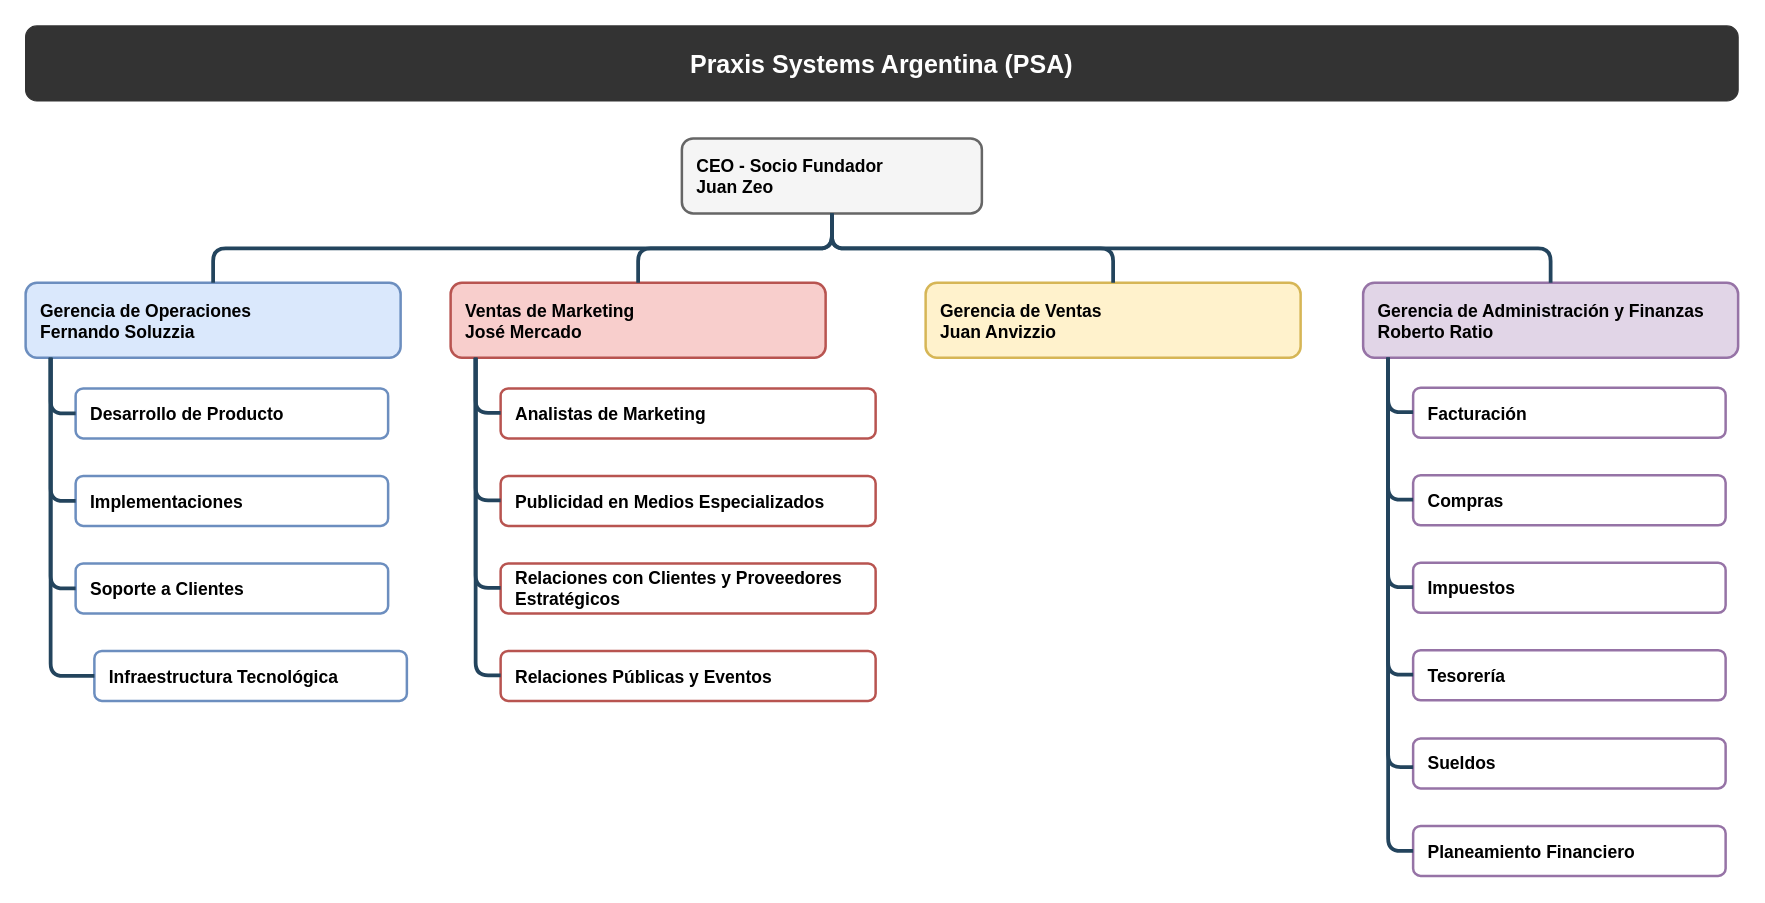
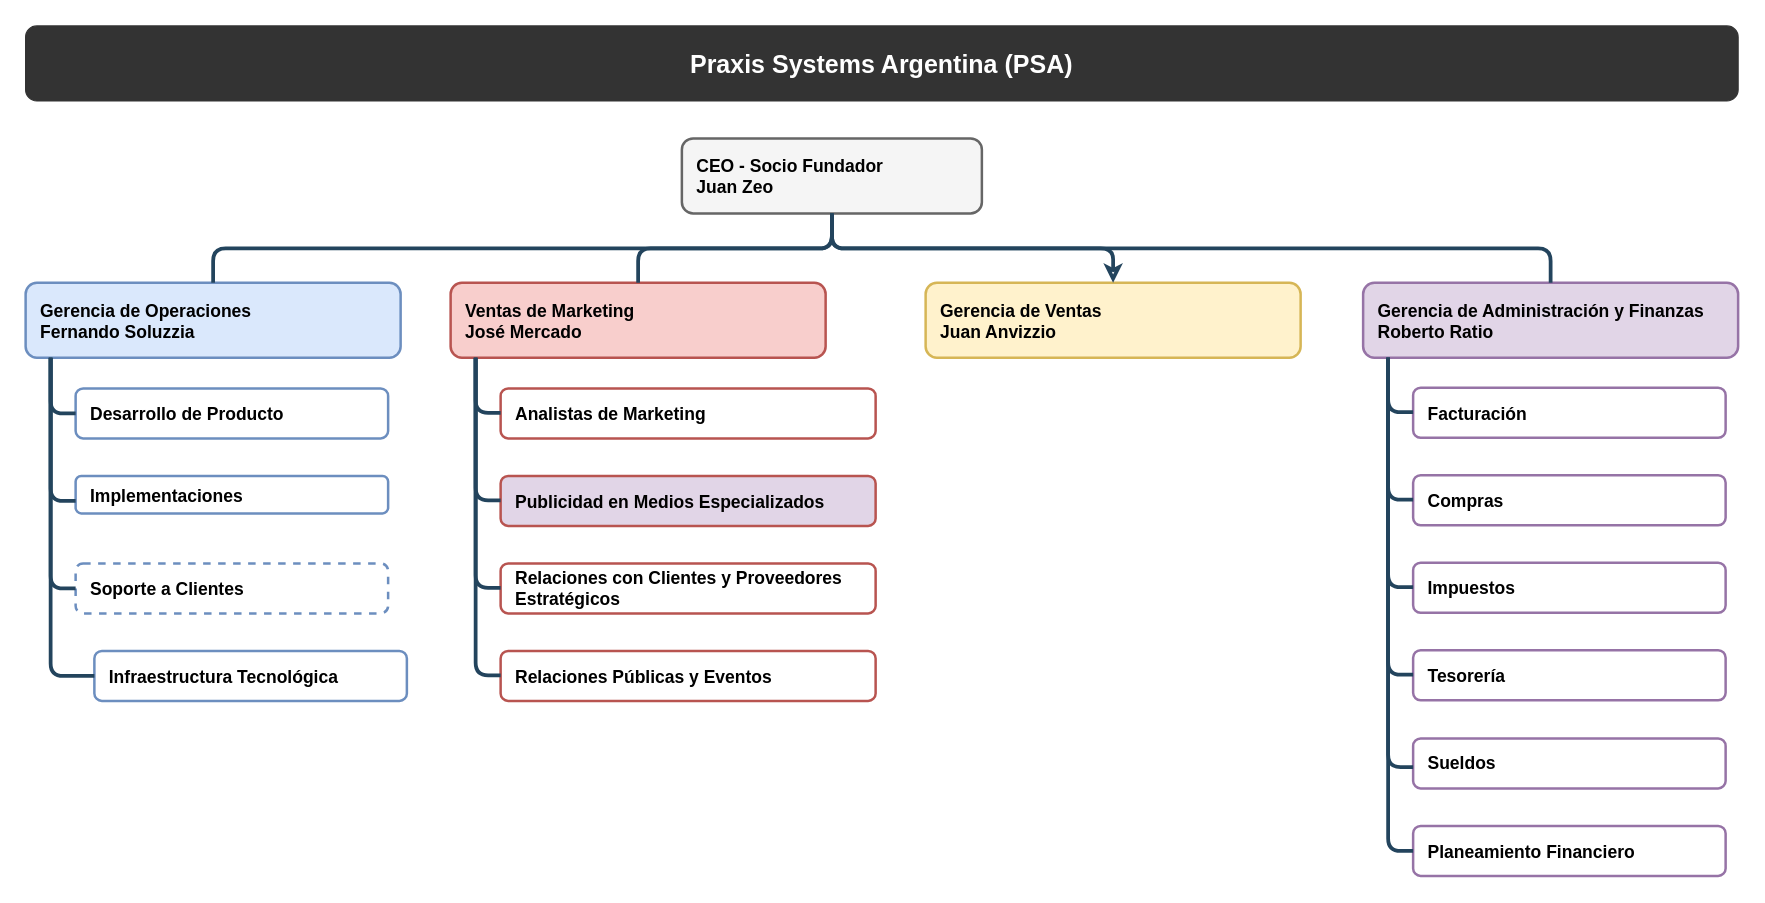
  <mxCell id="0" />
  <mxCell id="1" parent="0" />
  <mxCell id="2" value="CEO - Socio Fundador&#10;Juan Zeo" style="rounded=1;shadow=0;fontStyle=1;fontSize=14;align=left;spacingLeft=10;fillColor=#f5f5f5;fontColor=#000000;strokeColor=#666666;strokeWidth=2;" vertex="1" parent="1"><mxGeometry x="545" y="110" width="240" height="60" as="geometry" /></mxCell>
  <mxCell id="3" value="Gerencia de Ventas&#10;Juan Anvizzio" style="rounded=1;fillColor=#fff2cc;strokeColor=#d6b656;shadow=0;fontStyle=1;fontSize=14;strokeWidth=2;spacingLeft=10;align=left;" vertex="1" parent="1"><mxGeometry x="740" y="225.5" width="300" height="60" as="geometry" /></mxCell>
  <mxCell id="4" value="Gerencia de Operaciones&#10;Fernando Soluzzia" style="rounded=1;fillColor=#dae8fc;strokeColor=#6c8ebf;shadow=0;strokeWidth=2;align=left;spacingLeft=10;fontSize=14;fontStyle=1" vertex="1" parent="1"><mxGeometry x="20" y="225.5" width="300" height="60" as="geometry" /></mxCell>
  <mxCell id="5" value="Ventas de Marketing&#10;José Mercado" style="rounded=1;fillColor=#f8cecc;strokeColor=#b85450;shadow=0;fontStyle=1;fontSize=14;strokeWidth=2;spacingLeft=10;align=left;" vertex="1" parent="1"><mxGeometry x="360" y="225.5" width="300" height="60" as="geometry" /></mxCell>
  <mxCell id="6" value="Gerencia de Administración y Finanzas&#10;Roberto Ratio" style="rounded=1;fillColor=#e1d5e7;strokeColor=#9673a6;shadow=0;fontStyle=1;fontSize=14;strokeWidth=2;spacingLeft=10;align=left;" vertex="1" parent="1"><mxGeometry x="1090" y="225.5" width="300" height="60" as="geometry" /></mxCell>
- <mxCell id="7" value="" style="edgeStyle=elbowEdgeStyle;elbow=vertical;strokeWidth=3;endArrow=none;endFill=0;fontStyle=1;strokeColor=#23445D;" edge="1" parent="1" source="2" target="3"><mxGeometry x="22" y="165.5" width="100" height="100" as="geometry"><mxPoint x="-78" y="145.5" as="sourcePoint" /><mxPoint x="22" y="45.5" as="targetPoint" /></mxGeometry></mxCell>
+ <mxCell id="7" value="" style="edgeStyle=elbowEdgeStyle;elbow=vertical;strokeWidth=3;endArrow=classic;endFill=0;fontStyle=1;strokeColor=#23445D;" edge="1" parent="1" source="2" target="3"><mxGeometry x="22" y="165.5" width="100" height="100" as="geometry"><mxPoint x="-78" y="145.5" as="sourcePoint" /><mxPoint x="22" y="45.5" as="targetPoint" /></mxGeometry></mxCell>
  <mxCell id="8" value="" style="edgeStyle=elbowEdgeStyle;elbow=vertical;strokeWidth=3;endArrow=none;endFill=0;fontStyle=1;strokeColor=#23445D;" edge="1" parent="1" source="2" target="5"><mxGeometry x="22" y="165.5" width="100" height="100" as="geometry"><mxPoint x="682" y="161" as="sourcePoint" /><mxPoint x="710" y="236" as="targetPoint" /></mxGeometry></mxCell>
  <mxCell id="9" value="" style="edgeStyle=elbowEdgeStyle;elbow=vertical;strokeWidth=3;endArrow=none;endFill=0;fontStyle=1;strokeColor=#23445D;" edge="1" parent="1" source="2" target="6"><mxGeometry x="22" y="165.5" width="100" height="100" as="geometry"><mxPoint x="682" y="161" as="sourcePoint" /><mxPoint x="480" y="236" as="targetPoint" /></mxGeometry></mxCell>
  <mxCell id="10" value="" style="edgeStyle=elbowEdgeStyle;elbow=vertical;strokeWidth=3;endArrow=none;endFill=0;fontStyle=1;strokeColor=#23445D;" edge="1" parent="1" source="2" target="4"><mxGeometry x="22" y="165.5" width="100" height="100" as="geometry"><mxPoint x="692" y="171" as="sourcePoint" /><mxPoint x="490" y="246" as="targetPoint" /></mxGeometry></mxCell>
  <mxCell id="11" value="Desarrollo de Producto" style="rounded=1;fillColor=#FFFFFF;strokeColor=#6c8ebf;shadow=0;strokeWidth=2;align=left;spacingLeft=10;fontSize=14;fontStyle=1" vertex="1" parent="1"><mxGeometry x="60" y="310" width="250" height="40" as="geometry" /></mxCell>
  <mxCell id="12" value="" style="edgeStyle=elbowEdgeStyle;elbow=vertical;strokeWidth=3;endArrow=none;endFill=0;fontStyle=1;strokeColor=#23445D;" edge="1" parent="1" source="4" target="11"><mxGeometry x="22" y="165.5" width="100" height="100" as="geometry"><mxPoint x="621" y="390" as="sourcePoint" /><mxPoint x="190" y="465" as="targetPoint" /><Array as="points"><mxPoint x="40" y="330" /></Array></mxGeometry></mxCell>
- <mxCell id="13" value="Implementaciones" style="rounded=1;fillColor=#FFFFFF;strokeColor=#6c8ebf;shadow=0;strokeWidth=2;align=left;spacingLeft=10;fontSize=14;fontStyle=1" vertex="1" parent="1"><mxGeometry x="60" y="380" width="250" height="40" as="geometry" /></mxCell>
- <mxCell id="14" value="Soporte a Clientes" style="rounded=1;fillColor=#FFFFFF;strokeColor=#6c8ebf;shadow=0;strokeWidth=2;align=left;spacingLeft=10;fontSize=14;fontStyle=1" vertex="1" parent="1"><mxGeometry x="60" y="450" width="250" height="40" as="geometry" /></mxCell>
+ <mxCell id="13" value="Implementaciones" style="rounded=1;fillColor=#FFFFFF;strokeColor=#6c8ebf;shadow=0;strokeWidth=2;align=left;spacingLeft=10;fontSize=14;fontStyle=1" vertex="1" parent="1"><mxGeometry x="60" y="380" width="250" height="30" as="geometry" /></mxCell>
+ <mxCell id="14" value="Soporte a Clientes" style="rounded=1;fillColor=#FFFFFF;strokeColor=#6c8ebf;shadow=0;strokeWidth=2;align=left;spacingLeft=10;fontSize=14;fontStyle=1;dashed=1;" vertex="1" parent="1"><mxGeometry x="60" y="450" width="250" height="40" as="geometry" /></mxCell>
  <mxCell id="15" value="" style="edgeStyle=elbowEdgeStyle;elbow=vertical;strokeWidth=3;endArrow=none;endFill=0;fontStyle=1;strokeColor=#23445D;" edge="1" parent="1" source="4" target="13"><mxGeometry x="22" y="165.5" width="100" height="100" as="geometry"><mxPoint x="155" y="296" as="sourcePoint" /><mxPoint x="205" y="360" as="targetPoint" /><Array as="points"><mxPoint x="40" y="400" /></Array></mxGeometry></mxCell>
  <mxCell id="16" value="" style="edgeStyle=elbowEdgeStyle;elbow=vertical;strokeWidth=3;endArrow=none;endFill=0;fontStyle=1;strokeColor=#23445D;" edge="1" parent="1" source="4" target="14"><mxGeometry x="22" y="165.5" width="100" height="100" as="geometry"><mxPoint x="155" y="296" as="sourcePoint" /><mxPoint x="205" y="430" as="targetPoint" /><Array as="points"><mxPoint x="40" y="470" /></Array></mxGeometry></mxCell>
  <mxCell id="17" value="Infraestructura Tecnológica" style="rounded=1;fillColor=#FFFFFF;strokeColor=#6c8ebf;shadow=0;strokeWidth=2;align=left;spacingLeft=10;fontSize=14;fontStyle=1" vertex="1" parent="1"><mxGeometry x="75" y="520" width="250" height="40" as="geometry" /></mxCell>
  <mxCell id="18" value="" style="edgeStyle=elbowEdgeStyle;elbow=vertical;strokeWidth=3;endArrow=none;endFill=0;fontStyle=1;strokeColor=#23445D;" edge="1" parent="1" source="4" target="17"><mxGeometry x="22" y="165.5" width="100" height="100" as="geometry"><mxPoint x="50" y="296" as="sourcePoint" /><mxPoint x="70" y="480" as="targetPoint" /><Array as="points"><mxPoint x="40" y="540" /></Array></mxGeometry></mxCell>
  <mxCell id="19" value="Analistas de Marketing" style="rounded=1;fillColor=#FFFFFF;strokeColor=#b85450;shadow=0;strokeWidth=2;align=left;spacingLeft=10;fontSize=14;fontStyle=1" vertex="1" parent="1"><mxGeometry x="400" y="310" width="300" height="40" as="geometry" /></mxCell>
- <mxCell id="20" value="Publicidad en Medios Especializados" style="rounded=1;fillColor=#FFFFFF;strokeColor=#b85450;shadow=0;strokeWidth=2;align=left;spacingLeft=10;fontSize=14;fontStyle=1" vertex="1" parent="1"><mxGeometry x="400" y="380" width="300" height="40" as="geometry" /></mxCell>
+ <mxCell id="20" value="Publicidad en Medios Especializados" style="rounded=1;fillColor=#e1d5e7;strokeColor=#b85450;shadow=0;strokeWidth=2;align=left;spacingLeft=10;fontSize=14;fontStyle=1;" vertex="1" parent="1"><mxGeometry x="400" y="380" width="300" height="40" as="geometry" /></mxCell>
  <mxCell id="21" value="Relaciones con Clientes y Proveedores Estratégicos" style="rounded=1;fillColor=#FFFFFF;strokeColor=#b85450;shadow=0;strokeWidth=2;align=left;spacingLeft=10;fontSize=14;fontStyle=1;whiteSpace=wrap;" vertex="1" parent="1"><mxGeometry x="400" y="450" width="300" height="40" as="geometry" /></mxCell>
  <mxCell id="22" value="Relaciones Públicas y Eventos" style="rounded=1;fillColor=#FFFFFF;strokeColor=#b85450;shadow=0;strokeWidth=2;align=left;spacingLeft=10;fontSize=14;fontStyle=1" vertex="1" parent="1"><mxGeometry x="400" y="520" width="300" height="40" as="geometry" /></mxCell>
  <mxCell id="23" value="" style="edgeStyle=elbowEdgeStyle;elbow=vertical;strokeWidth=3;endArrow=none;endFill=0;fontStyle=1;strokeColor=#23445D;" edge="1" parent="1" source="5"><mxGeometry x="22" y="165.5" width="100" height="100" as="geometry"><mxPoint x="380" y="285.5" as="sourcePoint" /><mxPoint x="400" y="330" as="targetPoint" /><Array as="points"><mxPoint x="380" y="329.5" /></Array></mxGeometry></mxCell>
  <mxCell id="24" value="" style="edgeStyle=elbowEdgeStyle;elbow=vertical;strokeWidth=3;endArrow=none;endFill=0;fontStyle=1;strokeColor=#23445D;" edge="1" parent="1" source="5" target="20"><mxGeometry x="22" y="165.5" width="100" height="100" as="geometry"><mxPoint x="380" y="285.5" as="sourcePoint" /><mxPoint x="400" y="399.5" as="targetPoint" /><Array as="points"><mxPoint x="380" y="399.5" /></Array></mxGeometry></mxCell>
  <mxCell id="25" value="" style="edgeStyle=elbowEdgeStyle;elbow=vertical;strokeWidth=3;endArrow=none;endFill=0;fontStyle=1;strokeColor=#23445D;" edge="1" parent="1" source="5" target="21"><mxGeometry x="22" y="165.5" width="100" height="100" as="geometry"><mxPoint x="380" y="285.5" as="sourcePoint" /><mxPoint x="400" y="469.5" as="targetPoint" /><Array as="points"><mxPoint x="380" y="469.5" /></Array></mxGeometry></mxCell>
  <mxCell id="26" value="" style="edgeStyle=elbowEdgeStyle;elbow=vertical;strokeWidth=3;endArrow=none;endFill=0;fontStyle=1;strokeColor=#23445D;" edge="1" parent="1" source="5" target="22"><mxGeometry x="22" y="165.5" width="100" height="100" as="geometry"><mxPoint x="380" y="285.5" as="sourcePoint" /><mxPoint x="400" y="539.5" as="targetPoint" /><Array as="points"><mxPoint x="380" y="539.5" /></Array></mxGeometry></mxCell>
  <mxCell id="27" value="Facturación" style="rounded=1;fillColor=#FFFFFF;strokeColor=#9673a6;shadow=0;strokeWidth=2;align=left;spacingLeft=10;fontSize=14;fontStyle=1" vertex="1" parent="1"><mxGeometry x="1130" y="309.5" width="250" height="40" as="geometry" /></mxCell>
  <mxCell id="28" value="Compras" style="rounded=1;fillColor=#FFFFFF;strokeColor=#9673a6;shadow=0;strokeWidth=2;align=left;spacingLeft=10;fontSize=14;fontStyle=1" vertex="1" parent="1"><mxGeometry x="1130" y="379.5" width="250" height="40" as="geometry" /></mxCell>
  <mxCell id="29" value="Impuestos" style="rounded=1;fillColor=#FFFFFF;strokeColor=#9673a6;shadow=0;strokeWidth=2;align=left;spacingLeft=10;fontSize=14;fontStyle=1;whiteSpace=wrap;" vertex="1" parent="1"><mxGeometry x="1130" y="449.5" width="250" height="40" as="geometry" /></mxCell>
  <mxCell id="30" value="Tesorería" style="rounded=1;fillColor=#FFFFFF;strokeColor=#9673a6;shadow=0;strokeWidth=2;align=left;spacingLeft=10;fontSize=14;fontStyle=1" vertex="1" parent="1"><mxGeometry x="1130" y="519.5" width="250" height="40" as="geometry" /></mxCell>
  <mxCell id="31" value="" style="edgeStyle=elbowEdgeStyle;elbow=vertical;strokeWidth=3;endArrow=none;endFill=0;fontStyle=1;strokeColor=#23445D;" edge="1" parent="1" source="6" target="27"><mxGeometry x="22" y="165.5" width="100" height="100" as="geometry"><mxPoint x="1110" y="285.5" as="sourcePoint" /><mxPoint x="1130" y="329.5" as="targetPoint" /><Array as="points"><mxPoint x="1110" y="329" /></Array></mxGeometry></mxCell>
  <mxCell id="32" value="" style="edgeStyle=elbowEdgeStyle;elbow=vertical;strokeWidth=3;endArrow=none;endFill=0;fontStyle=1;strokeColor=#23445D;" edge="1" parent="1" source="6" target="28"><mxGeometry x="22" y="165.5" width="100" height="100" as="geometry"><mxPoint x="1110" y="285.5" as="sourcePoint" /><mxPoint x="1130" y="399" as="targetPoint" /><Array as="points"><mxPoint x="1110" y="399" /></Array></mxGeometry></mxCell>
  <mxCell id="33" value="" style="edgeStyle=elbowEdgeStyle;elbow=vertical;strokeWidth=3;endArrow=none;endFill=0;fontStyle=1;strokeColor=#23445D;" edge="1" parent="1" source="6" target="29"><mxGeometry x="22" y="165.5" width="100" height="100" as="geometry"><mxPoint x="1110" y="285.5" as="sourcePoint" /><mxPoint x="1130" y="469" as="targetPoint" /><Array as="points"><mxPoint x="1110" y="469" /></Array></mxGeometry></mxCell>
  <mxCell id="34" value="" style="edgeStyle=elbowEdgeStyle;elbow=vertical;strokeWidth=3;endArrow=none;endFill=0;fontStyle=1;strokeColor=#23445D;" edge="1" parent="1" source="6" target="30"><mxGeometry x="22" y="165.5" width="100" height="100" as="geometry"><mxPoint x="1110" y="285.5" as="sourcePoint" /><mxPoint x="1130" y="539" as="targetPoint" /><Array as="points"><mxPoint x="1110" y="539" /></Array></mxGeometry></mxCell>
  <mxCell id="35" value="Sueldos" style="rounded=1;fillColor=#FFFFFF;strokeColor=#9673a6;shadow=0;strokeWidth=2;align=left;spacingLeft=10;fontSize=14;fontStyle=1;whiteSpace=wrap;" vertex="1" parent="1"><mxGeometry x="1130" y="590" width="250" height="40" as="geometry" /></mxCell>
  <mxCell id="36" value="Planeamiento Financiero" style="rounded=1;fillColor=#FFFFFF;strokeColor=#9673a6;shadow=0;strokeWidth=2;align=left;spacingLeft=10;fontSize=14;fontStyle=1" vertex="1" parent="1"><mxGeometry x="1130" y="660" width="250" height="40" as="geometry" /></mxCell>
  <mxCell id="37" value="" style="edgeStyle=elbowEdgeStyle;elbow=vertical;strokeWidth=3;endArrow=none;endFill=0;fontStyle=1;strokeColor=#23445D;" edge="1" parent="1" source="6" target="35"><mxGeometry x="22" y="165.5" width="100" height="100" as="geometry"><mxPoint x="1110" y="360" as="sourcePoint" /><mxPoint x="1130" y="613" as="targetPoint" /><Array as="points"><mxPoint x="1110" y="613" /></Array></mxGeometry></mxCell>
  <mxCell id="38" value="" style="edgeStyle=elbowEdgeStyle;elbow=vertical;strokeWidth=3;endArrow=none;endFill=0;fontStyle=1;strokeColor=#23445D;" edge="1" parent="1" source="6" target="36"><mxGeometry x="22" y="165.5" width="100" height="100" as="geometry"><mxPoint x="1120" y="296" as="sourcePoint" /><mxPoint x="1140" y="623" as="targetPoint" /><Array as="points"><mxPoint x="1110" y="680" /></Array></mxGeometry></mxCell>
  <mxCell id="39" value="Praxis Systems Argentina (PSA)" style="rounded=1;whiteSpace=wrap;html=1;fillColor=#333333;strokeColor=#333333;fontColor=#FFFFFF;fontSize=20;fontStyle=1" vertex="1" parent="1"><mxGeometry x="20" y="20" width="1370" height="60" as="geometry" /></mxCell>
